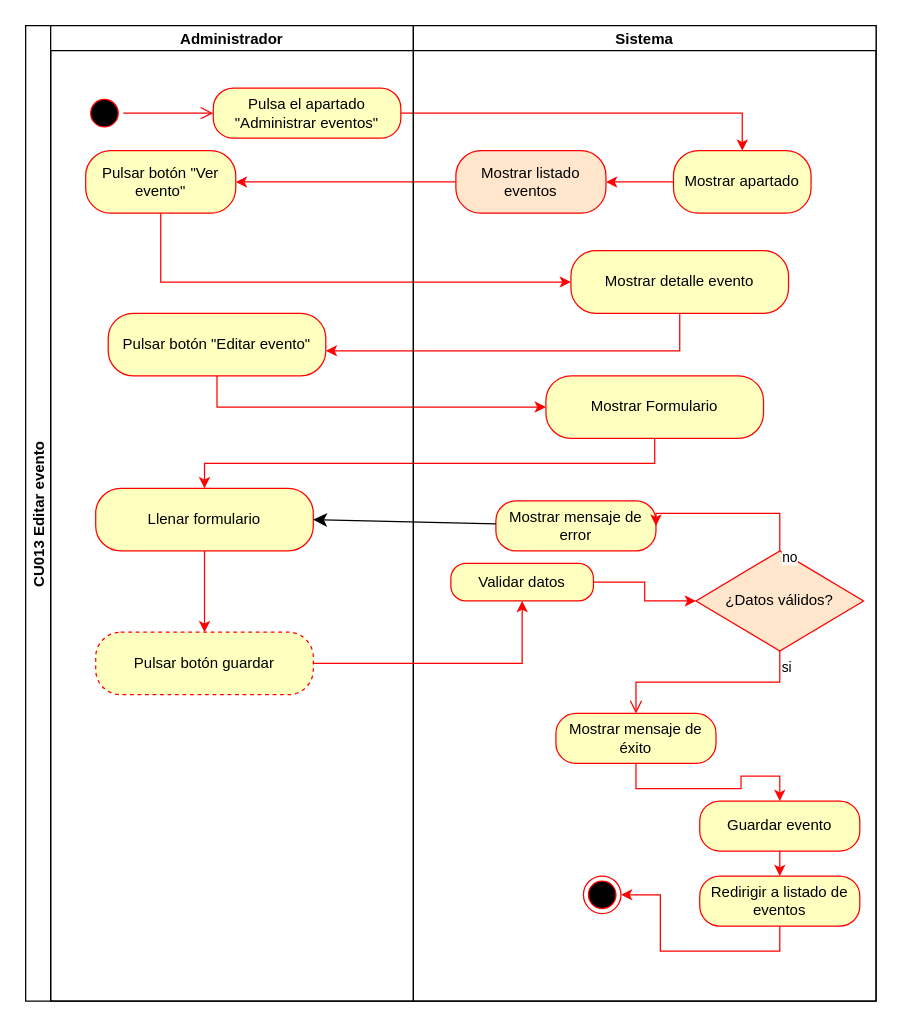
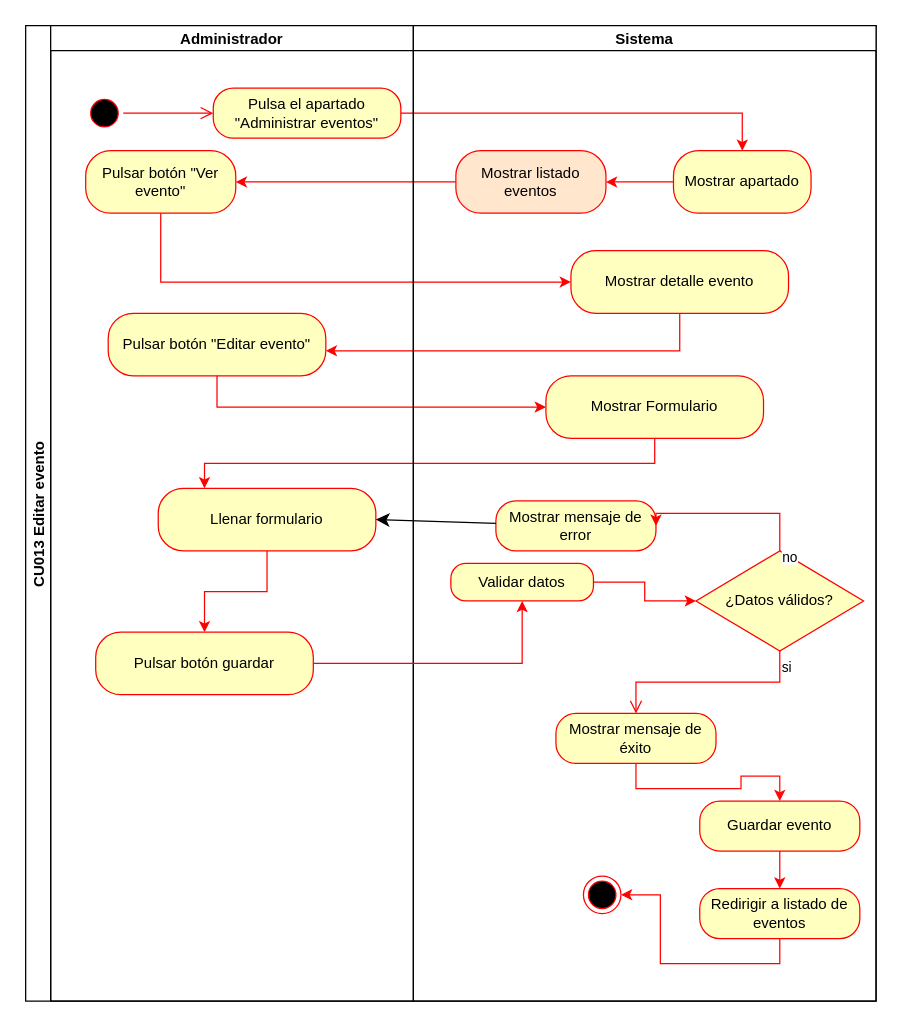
  <mxCell id="0" />
  <mxCell id="1" parent="0" />
  <mxCell id="2" value="CU013 Editar evento" style="swimlane;childLayout=stackLayout;resizeParent=1;resizeParentMax=0;startSize=20;horizontal=0;horizontalStack=1;" vertex="1" parent="1"><mxGeometry x="20" y="20" width="680" height="780" as="geometry"><mxRectangle x="200" y="80" width="40" height="50" as="alternateBounds" /></mxGeometry></mxCell>
  <mxCell id="3" style="edgeStyle=orthogonalEdgeStyle;rounded=0;orthogonalLoop=1;jettySize=auto;html=1;exitX=0;exitY=0.5;exitDx=0;exitDy=0;entryX=1;entryY=0.5;entryDx=0;entryDy=0;strokeColor=light-dark(#ff0000, #ededed);" edge="1" parent="2" source="23" target="11"><mxGeometry relative="1" as="geometry" /></mxCell>
  <mxCell id="4" style="edgeStyle=orthogonalEdgeStyle;rounded=0;orthogonalLoop=1;jettySize=auto;html=1;exitX=1;exitY=0.5;exitDx=0;exitDy=0;entryX=0.5;entryY=0;entryDx=0;entryDy=0;strokeColor=light-dark(#ff0000, #ededed);" edge="1" parent="2" source="9" target="20"><mxGeometry relative="1" as="geometry" /></mxCell>
  <mxCell id="5" style="edgeStyle=orthogonalEdgeStyle;rounded=0;orthogonalLoop=1;jettySize=auto;html=1;strokeColor=light-dark(#ff0000, #ededed);" edge="1" parent="2" source="24" target="12"><mxGeometry relative="1" as="geometry"><mxPoint x="106" y="290" as="targetPoint" /><Array as="points"><mxPoint x="146" y="260" /></Array></mxGeometry></mxCell>
  <mxCell id="6" style="edgeStyle=orthogonalEdgeStyle;rounded=0;orthogonalLoop=1;jettySize=auto;html=1;strokeColor=light-dark(#ff0000, #ededed);" edge="1" parent="2" source="11" target="24"><mxGeometry relative="1" as="geometry"><Array as="points"><mxPoint x="108" y="205" /></Array></mxGeometry></mxCell>
  <mxCell id="7" value="Administrador" style="swimlane;startSize=20;" vertex="1" parent="2"><mxGeometry x="20" width="290" height="780" as="geometry" /></mxCell>
  <mxCell id="8" value="" style="ellipse;html=1;shape=startState;fillColor=#000000;strokeColor=#ff0000;fillStyle=auto;" vertex="1" parent="7"><mxGeometry x="28" y="55" width="30" height="30" as="geometry" /></mxCell>
  <mxCell id="9" value="Pulsa el apartado &quot;Administrar eventos&quot;" style="rounded=1;whiteSpace=wrap;html=1;arcSize=40;fontColor=#000000;fillColor=#ffffc0;strokeColor=#ff0000;" vertex="1" parent="7"><mxGeometry x="130" y="50" width="150" height="40" as="geometry" /></mxCell>
  <mxCell id="10" value="" style="edgeStyle=orthogonalEdgeStyle;html=1;verticalAlign=bottom;endArrow=open;endSize=8;strokeColor=#ff0000;rounded=0;exitX=1;exitY=0.5;exitDx=0;exitDy=0;" edge="1" parent="7" source="8"><mxGeometry relative="1" as="geometry"><mxPoint x="130" y="70" as="targetPoint" /><mxPoint x="82" y="75" as="sourcePoint" /><Array as="points"><mxPoint x="130" y="70" /></Array></mxGeometry></mxCell>
  <mxCell id="11" value="Pulsar botón &quot;Ver evento&quot;" style="rounded=1;whiteSpace=wrap;html=1;arcSize=40;fontColor=#000000;fillColor=#ffffc0;strokeColor=#ff0000;" vertex="1" parent="7"><mxGeometry x="28" y="100" width="120" height="50" as="geometry" /></mxCell>
  <mxCell id="12" value="Pulsar botón &quot;Editar evento&quot;" style="rounded=1;whiteSpace=wrap;html=1;arcSize=40;fontColor=#000000;fillColor=#ffffc0;strokeColor=#ff0000;" vertex="1" parent="7"><mxGeometry x="46" y="230" width="174" height="50" as="geometry" /></mxCell>
  <mxCell id="13" value="" style="edgeStyle=orthogonalEdgeStyle;rounded=0;orthogonalLoop=1;jettySize=auto;html=1;strokeColor=light-dark(#ff0000, #ededed);" edge="1" parent="7" source="14" target="15"><mxGeometry relative="1" as="geometry" /></mxCell>
- <mxCell id="14" value="Llenar formulario" style="rounded=1;whiteSpace=wrap;html=1;arcSize=40;fontColor=#000000;fillColor=#ffffc0;strokeColor=#ff0000;" vertex="1" parent="7"><mxGeometry x="36" y="370" width="174" height="50" as="geometry" /></mxCell>
- <mxCell id="15" value="Pulsar botón guardar" style="rounded=1;whiteSpace=wrap;html=1;arcSize=40;fontColor=#000000;fillColor=#ffffc0;strokeColor=#ff0000;dashed=1;" vertex="1" parent="7"><mxGeometry x="36" y="485" width="174" height="50" as="geometry" /></mxCell>
+ <mxCell id="14" value="Llenar formulario" style="rounded=1;whiteSpace=wrap;html=1;arcSize=40;fontColor=#000000;fillColor=#ffffc0;strokeColor=#ff0000;" vertex="1" parent="7"><mxGeometry x="86" y="370" width="174" height="50" as="geometry" /></mxCell>
+ <mxCell id="15" value="Pulsar botón guardar" style="rounded=1;whiteSpace=wrap;html=1;arcSize=40;fontColor=#000000;fillColor=#ffffc0;strokeColor=#ff0000;" vertex="1" parent="7"><mxGeometry x="36" y="485" width="174" height="50" as="geometry" /></mxCell>
  <mxCell id="16" style="edgeStyle=orthogonalEdgeStyle;rounded=0;orthogonalLoop=1;jettySize=auto;html=1;strokeColor=light-dark(#ff0000, #ededed);" edge="1" parent="2" source="12" target="29"><mxGeometry relative="1" as="geometry"><Array as="points"><mxPoint x="153" y="305" /></Array></mxGeometry></mxCell>
  <mxCell id="17" style="edgeStyle=orthogonalEdgeStyle;rounded=0;orthogonalLoop=1;jettySize=auto;html=1;strokeColor=light-dark(#ff0000, #ededed);" edge="1" parent="2" source="29" target="14"><mxGeometry relative="1" as="geometry"><Array as="points"><mxPoint x="503" y="350" /><mxPoint x="143" y="350" /></Array></mxGeometry></mxCell>
  <mxCell id="18" value="Sistema" style="swimlane;startSize=20;" vertex="1" parent="2"><mxGeometry x="310" width="370" height="780" as="geometry"><mxRectangle x="310" width="40" height="720" as="alternateBounds" /></mxGeometry></mxCell>
  <mxCell id="19" style="edgeStyle=orthogonalEdgeStyle;rounded=0;orthogonalLoop=1;jettySize=auto;html=1;exitX=0;exitY=0.5;exitDx=0;exitDy=0;entryX=1;entryY=0.5;entryDx=0;entryDy=0;strokeColor=light-dark(#ff0000, #ededed);" edge="1" parent="18" source="20" target="23"><mxGeometry relative="1" as="geometry" /></mxCell>
  <mxCell id="20" value="Mostrar apartado" style="rounded=1;whiteSpace=wrap;html=1;arcSize=40;fontColor=#000000;fillColor=#ffffc0;strokeColor=#ff0000;" vertex="1" parent="18"><mxGeometry x="208" y="100" width="110" height="50" as="geometry" /></mxCell>
  <mxCell id="21" value="" style="ellipse;html=1;shape=endState;fillColor=#000000;strokeColor=#ff0000;" vertex="1" parent="18"><mxGeometry x="136" y="680" width="30" height="30" as="geometry" /></mxCell>
  <mxCell id="22" style="edgeStyle=orthogonalEdgeStyle;rounded=0;orthogonalLoop=1;jettySize=auto;html=1;exitX=0.5;exitY=1;exitDx=0;exitDy=0;" edge="1" parent="18"><mxGeometry relative="1" as="geometry"><mxPoint x="86" y="360" as="sourcePoint" /><mxPoint x="86" y="360" as="targetPoint" /></mxGeometry></mxCell>
  <mxCell id="23" value="Mostrar listado eventos" style="rounded=1;whiteSpace=wrap;html=1;arcSize=40;fontColor=#000000;fillColor=#ffe6cc;strokeColor=#ff0000;" vertex="1" parent="18"><mxGeometry x="34" y="100" width="120" height="50" as="geometry" /></mxCell>
  <mxCell id="24" value="Mostrar detalle evento" style="rounded=1;whiteSpace=wrap;html=1;arcSize=40;fontColor=#000000;fillColor=#ffffc0;strokeColor=#ff0000;" vertex="1" parent="18"><mxGeometry x="126" y="180" width="174" height="50" as="geometry" /></mxCell>
- <mxCell id="25" value="¿Datos válidos?" style="rhombus;whiteSpace=wrap;html=1;fontColor=#000000;fillColor=#ffe6cc;strokeColor=#ff0000;" vertex="1" parent="18"><mxGeometry x="226" y="420" width="134" height="80" as="geometry" /></mxCell>
+ <mxCell id="25" value="¿Datos válidos?" style="rhombus;whiteSpace=wrap;html=1;fontColor=#000000;fillColor=#ffffc0;strokeColor=#ff0000;" vertex="1" parent="18"><mxGeometry x="226" y="420" width="134" height="80" as="geometry" /></mxCell>
  <mxCell id="26" value="si" style="edgeStyle=orthogonalEdgeStyle;html=1;align=left;verticalAlign=top;endArrow=open;endSize=8;strokeColor=#ff0000;rounded=0;" edge="1" parent="18" source="25" target="31"><mxGeometry x="-1" relative="1" as="geometry"><mxPoint x="276" y="520" as="targetPoint" /></mxGeometry></mxCell>
  <mxCell id="27" style="edgeStyle=orthogonalEdgeStyle;rounded=0;orthogonalLoop=1;jettySize=auto;html=1;strokeColor=light-dark(#ff0000, #ededed);" edge="1" parent="18" source="28" target="25"><mxGeometry relative="1" as="geometry" /></mxCell>
  <mxCell id="28" value="Validar datos" style="rounded=1;whiteSpace=wrap;html=1;arcSize=40;fontColor=#000000;fillColor=#ffffc0;strokeColor=#ff0000;" vertex="1" parent="18"><mxGeometry x="30" y="430" width="114" height="30" as="geometry" /></mxCell>
  <mxCell id="29" value="Mostrar Formulario" style="rounded=1;whiteSpace=wrap;html=1;arcSize=40;fontColor=#000000;fillColor=#ffffc0;strokeColor=#ff0000;" vertex="1" parent="18"><mxGeometry x="106" y="280" width="174" height="50" as="geometry" /></mxCell>
  <mxCell id="30" style="edgeStyle=orthogonalEdgeStyle;rounded=0;orthogonalLoop=1;jettySize=auto;html=1;exitX=0.5;exitY=1;exitDx=0;exitDy=0;entryX=0.5;entryY=0;entryDx=0;entryDy=0;strokeColor=#FF0808;" edge="1" parent="18" source="31" target="33"><mxGeometry relative="1" as="geometry" /></mxCell>
  <mxCell id="31" value="Mostrar mensaje de éxito" style="rounded=1;whiteSpace=wrap;html=1;arcSize=40;fontColor=#000000;fillColor=#ffffc0;strokeColor=#ff0000;" vertex="1" parent="18"><mxGeometry x="114" y="550" width="128" height="40" as="geometry" /></mxCell>
  <mxCell id="32" style="edgeStyle=orthogonalEdgeStyle;rounded=0;orthogonalLoop=1;jettySize=auto;html=1;exitX=0.5;exitY=1;exitDx=0;exitDy=0;entryX=0.5;entryY=0;entryDx=0;entryDy=0;strokeColor=light-dark(#ff0000, #ededed);" edge="1" parent="18" source="33" target="35"><mxGeometry relative="1" as="geometry" /></mxCell>
  <mxCell id="33" value="Guardar evento" style="rounded=1;whiteSpace=wrap;html=1;arcSize=40;fontColor=#000000;fillColor=#ffffc0;strokeColor=#ff0000;" vertex="1" parent="18"><mxGeometry x="229" y="620" width="128" height="40" as="geometry" /></mxCell>
  <mxCell id="34" style="edgeStyle=orthogonalEdgeStyle;rounded=0;orthogonalLoop=1;jettySize=auto;html=1;exitX=0.5;exitY=1;exitDx=0;exitDy=0;strokeColor=light-dark(#ff0000, #ededed);" edge="1" parent="18" source="35" target="21"><mxGeometry relative="1" as="geometry" /></mxCell>
- <mxCell id="35" value="Redirigir a listado de eventos" style="rounded=1;whiteSpace=wrap;html=1;arcSize=40;fontColor=#000000;fillColor=#ffffc0;strokeColor=#ff0000;" vertex="1" parent="18"><mxGeometry x="229" y="680" width="128" height="40" as="geometry" /></mxCell>
+ <mxCell id="35" value="Redirigir a listado de eventos" style="rounded=1;whiteSpace=wrap;html=1;arcSize=40;fontColor=#000000;fillColor=#ffffc0;strokeColor=#ff0000;" vertex="1" parent="18"><mxGeometry x="229" y="690" width="128" height="40" as="geometry" /></mxCell>
  <mxCell id="36" value="Mostrar mensaje de error" style="rounded=1;whiteSpace=wrap;html=1;arcSize=40;fontColor=#000000;fillColor=#ffffc0;strokeColor=#ff0000;" vertex="1" parent="18"><mxGeometry x="66" y="380" width="128" height="40" as="geometry" /></mxCell>
  <mxCell id="37" style="edgeStyle=orthogonalEdgeStyle;rounded=0;orthogonalLoop=1;jettySize=auto;html=1;strokeColor=light-dark(#ff0000, #ededed);entryX=1;entryY=0.5;entryDx=0;entryDy=0;" edge="1" parent="18" source="25" target="36"><mxGeometry relative="1" as="geometry"><Array as="points"><mxPoint x="293" y="390" /></Array></mxGeometry></mxCell>
  <mxCell id="38" value="no" style="edgeLabel;html=1;align=center;verticalAlign=middle;resizable=0;points=[];" connectable="0" vertex="1" parent="37"><mxGeometry x="-0.888" relative="1" as="geometry"><mxPoint x="7" y="12" as="offset" /></mxGeometry></mxCell>
  <mxCell id="39" style="edgeStyle=orthogonalEdgeStyle;rounded=0;orthogonalLoop=1;jettySize=auto;html=1;strokeColor=light-dark(#ff0000, #ededed);" edge="1" parent="2" source="15" target="28"><mxGeometry relative="1" as="geometry" /></mxCell>
  <mxCell id="40" style="edgeStyle=none;curved=1;rounded=0;orthogonalLoop=1;jettySize=auto;html=1;entryX=1;entryY=0.5;entryDx=0;entryDy=0;fontSize=12;startSize=8;endSize=8;" edge="1" parent="2" source="36" target="14"><mxGeometry relative="1" as="geometry" /></mxCell>
